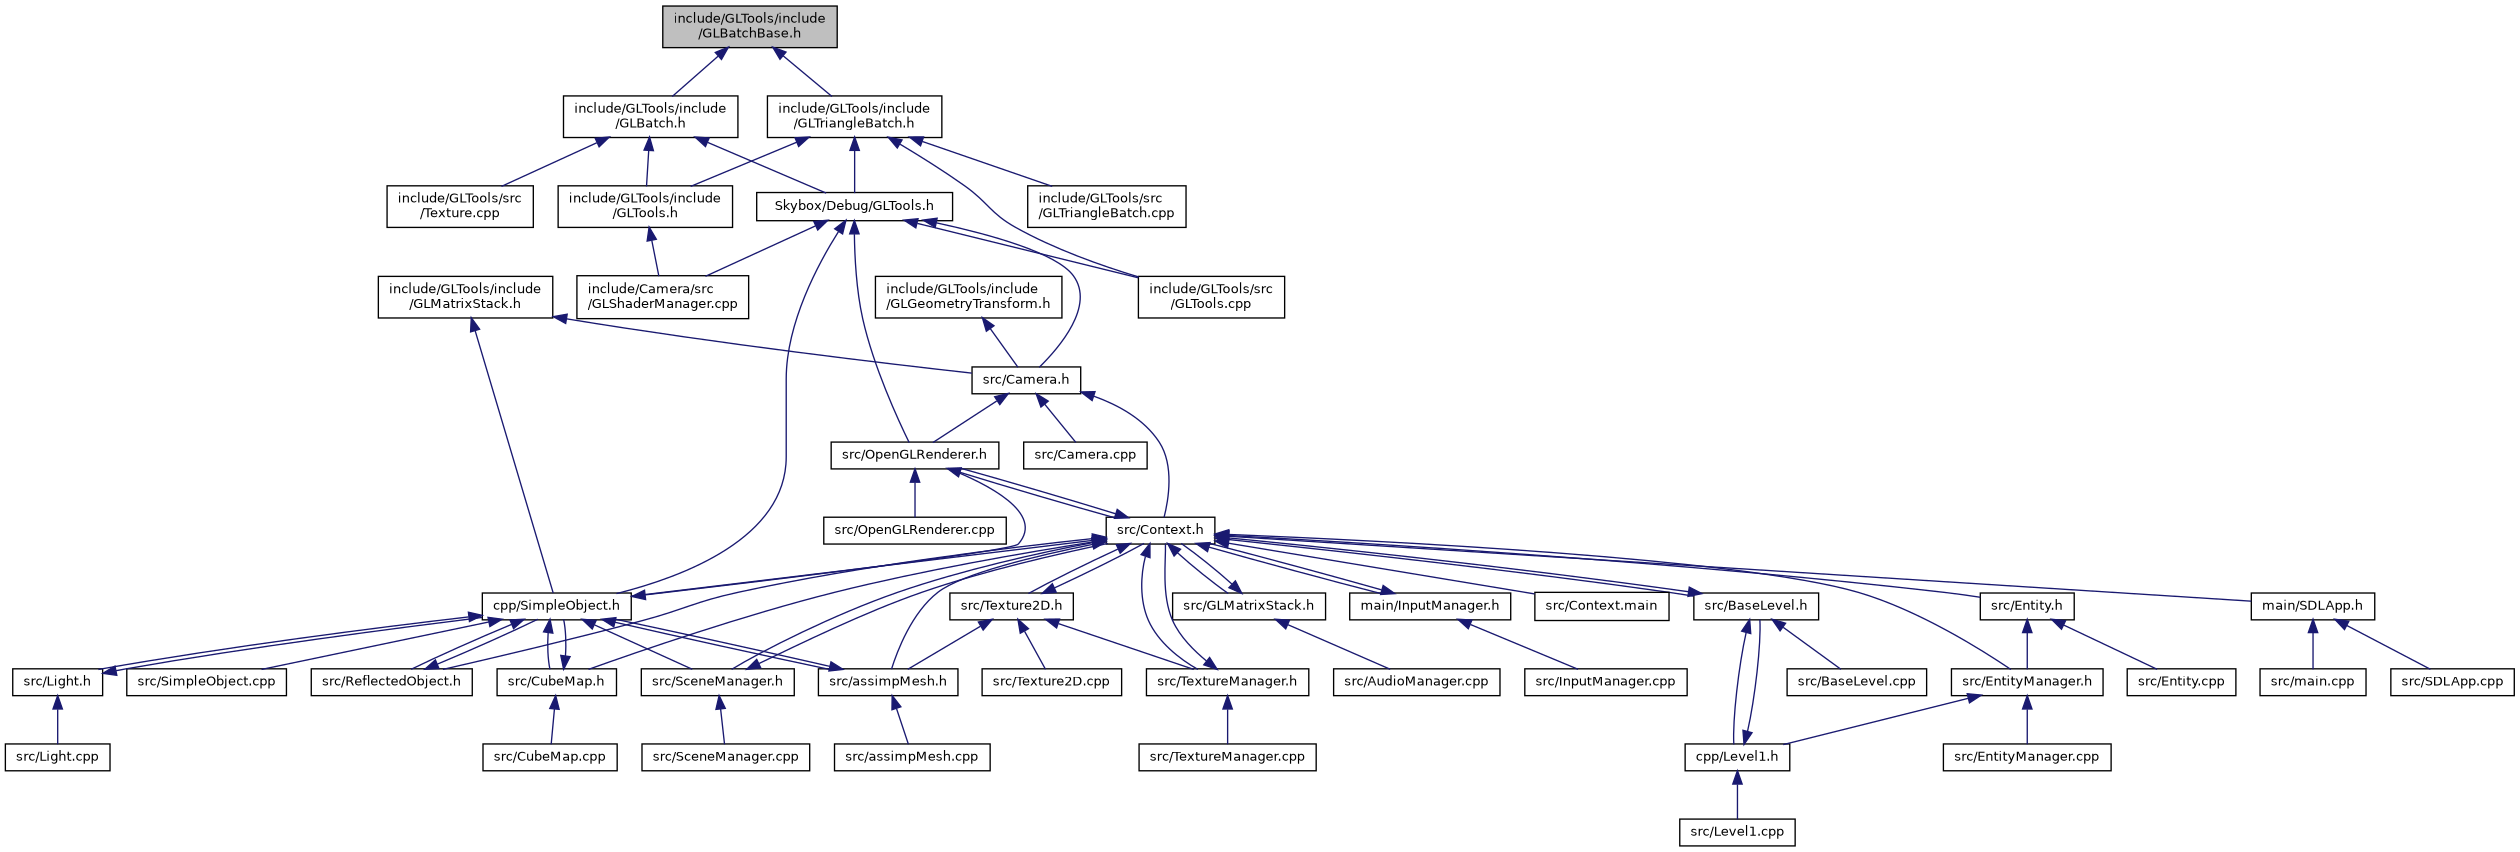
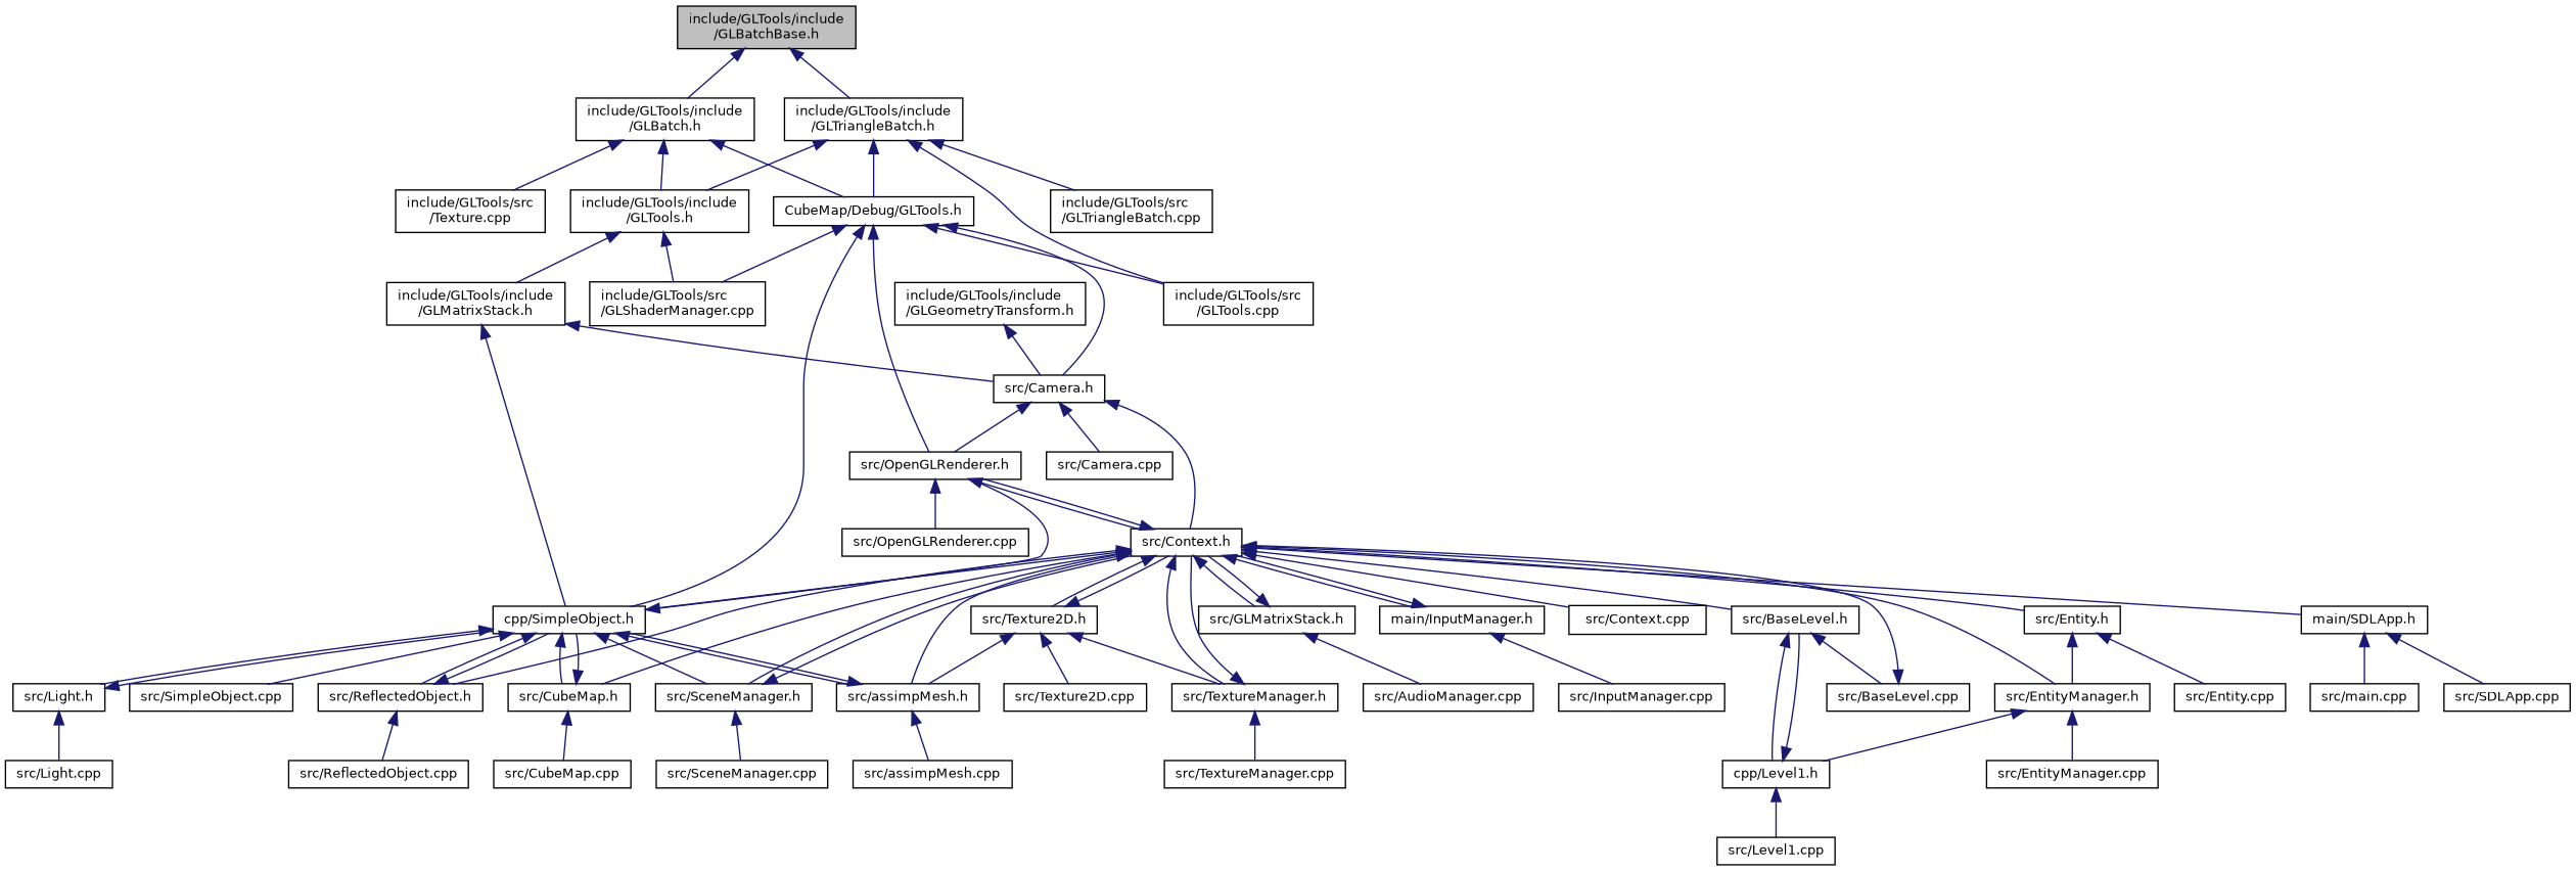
  digraph {
    node [color=black fillcolor=white fontname=Helvetica fontsize=10 shape=record style=filled]
    edge [color=midnightblue dir=back fontname=Helvetica fontsize=10 labelfontname=Helvetica labelfontsize=10 style=solid]
    n1 [fillcolor=grey75 fontcolor=black height=0.2 label="include/GLTools/include\l/GLBatchBase.h" width=0.4]
    n2 [height=0.2 label="include/GLTools/include\l/GLBatch.h" width=0.4]
    n3 [height=0.2 label="include/GLTools/include\l/GLTriangleBatch.h" width=0.4]
    n4 [height=0.2 label="include/GLTools/include\l/GLTools.h" width=0.4]
    n5 [height=0.2 label="include/GLTools/src\l/Texture.cpp" width=0.4]
-   n6 [height=0.2 label="Skybox/Debug/GLTools.h" width=0.4]
+   n6 [height=0.2 label="CubeMap/Debug/GLTools.h" width=0.4]
    n7 [height=0.2 label="include/GLTools/src\l/GLTools.cpp" width=0.4]
    n8 [height=0.2 label="include/GLTools/src\l/GLTriangleBatch.cpp" width=0.4]
    n9 [height=0.2 label="include/GLTools/include\l/GLMatrixStack.h" width=0.4]
-   n10 [height=0.2 label="include/Camera/src\l/GLShaderManager.cpp" width=0.4]
+   n10 [height=0.2 label="include/GLTools/src\l/GLShaderManager.cpp" width=0.4]
    n11 [height=0.2 label="src/Camera.h" width=0.4]
    n12 [height=0.2 label="src/OpenGLRenderer.h" width=0.4]
    n13 [height=0.2 label="cpp/SimpleObject.h" width=0.4]
    n14 [height=0.2 label="include/GLTools/include\l/GLGeometryTransform.h" width=0.4]
    n15 [height=0.2 label="src/Context.h" width=0.4]
    n16 [height=0.2 label="src/Camera.cpp" width=0.4]
    n17 [height=0.2 label="src/OpenGLRenderer.cpp" width=0.4]
    n18 [height=0.2 label="src/assimpMesh.h" width=0.4]
    n19 [height=0.2 label="src/CubeMap.h" width=0.4]
    n20 [height=0.2 label="src/ReflectedObject.h" width=0.4]
    n21 [height=0.2 label="src/SceneManager.h" width=0.4]
    n22 [height=0.2 label="src/GLMatrixStack.h" width=0.4]
    n23 [height=0.2 label="main/InputManager.h" width=0.4]
    n24 [height=0.2 label="src/BaseLevel.h" width=0.4]
    n25 [height=0.2 label="src/EntityManager.h" width=0.4]
    n26 [height=0.2 label="src/Entity.h" width=0.4]
    n27 [height=0.2 label="src/Texture2D.h" width=0.4]
    n28 [height=0.2 label="src/TextureManager.h" width=0.4]
-   n29 [height=0.2 label="src/Context.main" width=0.4]
+   n29 [height=0.2 label="src/Context.cpp" width=0.4]
    n30 [height=0.2 label="main/SDLApp.h" width=0.4]
    n31 [height=0.2 label="src/assimpMesh.cpp" width=0.4]
    n32 [height=0.2 label="src/Light.h" width=0.4]
    n33 [height=0.2 label="src/SimpleObject.cpp" width=0.4]
    n34 [height=0.2 label="src/CubeMap.cpp" width=0.4]
+   n35 [height=0.2 label="src/ReflectedObject.cpp" width=0.4]
    n36 [height=0.2 label="src/SceneManager.cpp" width=0.4]
    n37 [height=0.2 label="src/AudioManager.cpp" width=0.4]
    n38 [height=0.2 label="src/InputManager.cpp" width=0.4]
    n39 [height=0.2 label="cpp/Level1.h" width=0.4]
    n40 [height=0.2 label="src/BaseLevel.cpp" width=0.4]
    n41 [height=0.2 label="src/EntityManager.cpp" width=0.4]
    n42 [height=0.2 label="src/Entity.cpp" width=0.4]
    n43 [height=0.2 label="src/Texture2D.cpp" width=0.4]
    n44 [height=0.2 label="src/TextureManager.cpp" width=0.4]
    n45 [height=0.2 label="src/main.cpp" width=0.4]
    n46 [height=0.2 label="src/SDLApp.cpp" width=0.4]
    n47 [height=0.2 label="src/Light.cpp" width=0.4]
    n48 [height=0.2 label="src/Level1.cpp" width=0.4]
    n1 -> n2
    n1 -> n3
    n2 -> n4
    n2 -> n5
    n2 -> n6
    n3 -> n4
    n3 -> n6
    n3 -> n7
    n3 -> n8
+   n4 -> n9
    n4 -> n10
    n6 -> n7
    n6 -> n10
    n6 -> n11
    n6 -> n12
    n6 -> n13
    n9 -> n11
    n9 -> n13
    n11 -> n12
    n11 -> n15
    n11 -> n16
    n12 -> n15
    n12 -> n17
    n13 -> n12
    n13 -> n18
    n13 -> n19
    n13 -> n20
    n13 -> n21
    n13 -> n32
    n13 -> n33
    n14 -> n11
    n15 -> n12
    n15 -> n13
    n15 -> n18
    n15 -> n19
    n15 -> n20
    n15 -> n21
    n15 -> n22
    n15 -> n23
    n15 -> n24
    n15 -> n25
    n15 -> n26
    n15 -> n27
    n15 -> n28
    n15 -> n29
    n15 -> n30
    n18 -> n13
    n18 -> n31
    n19 -> n13
    n19 -> n34
    n20 -> n13
+   n20 -> n35
    n21 -> n15
    n21 -> n36
    n22 -> n15
    n22 -> n37
    n23 -> n15
    n23 -> n38
-   n24 -> n15
+   n40 -> n15
    n24 -> n39
    n24 -> n40
    n25 -> n39
    n25 -> n41
    n26 -> n25
    n26 -> n42
    n27 -> n15
    n27 -> n18
    n27 -> n28
    n27 -> n43
    n28 -> n15
    n28 -> n44
    n30 -> n45
    n30 -> n46
    n32 -> n13
    n32 -> n47
    n39 -> n24
    n39 -> n48
  }
